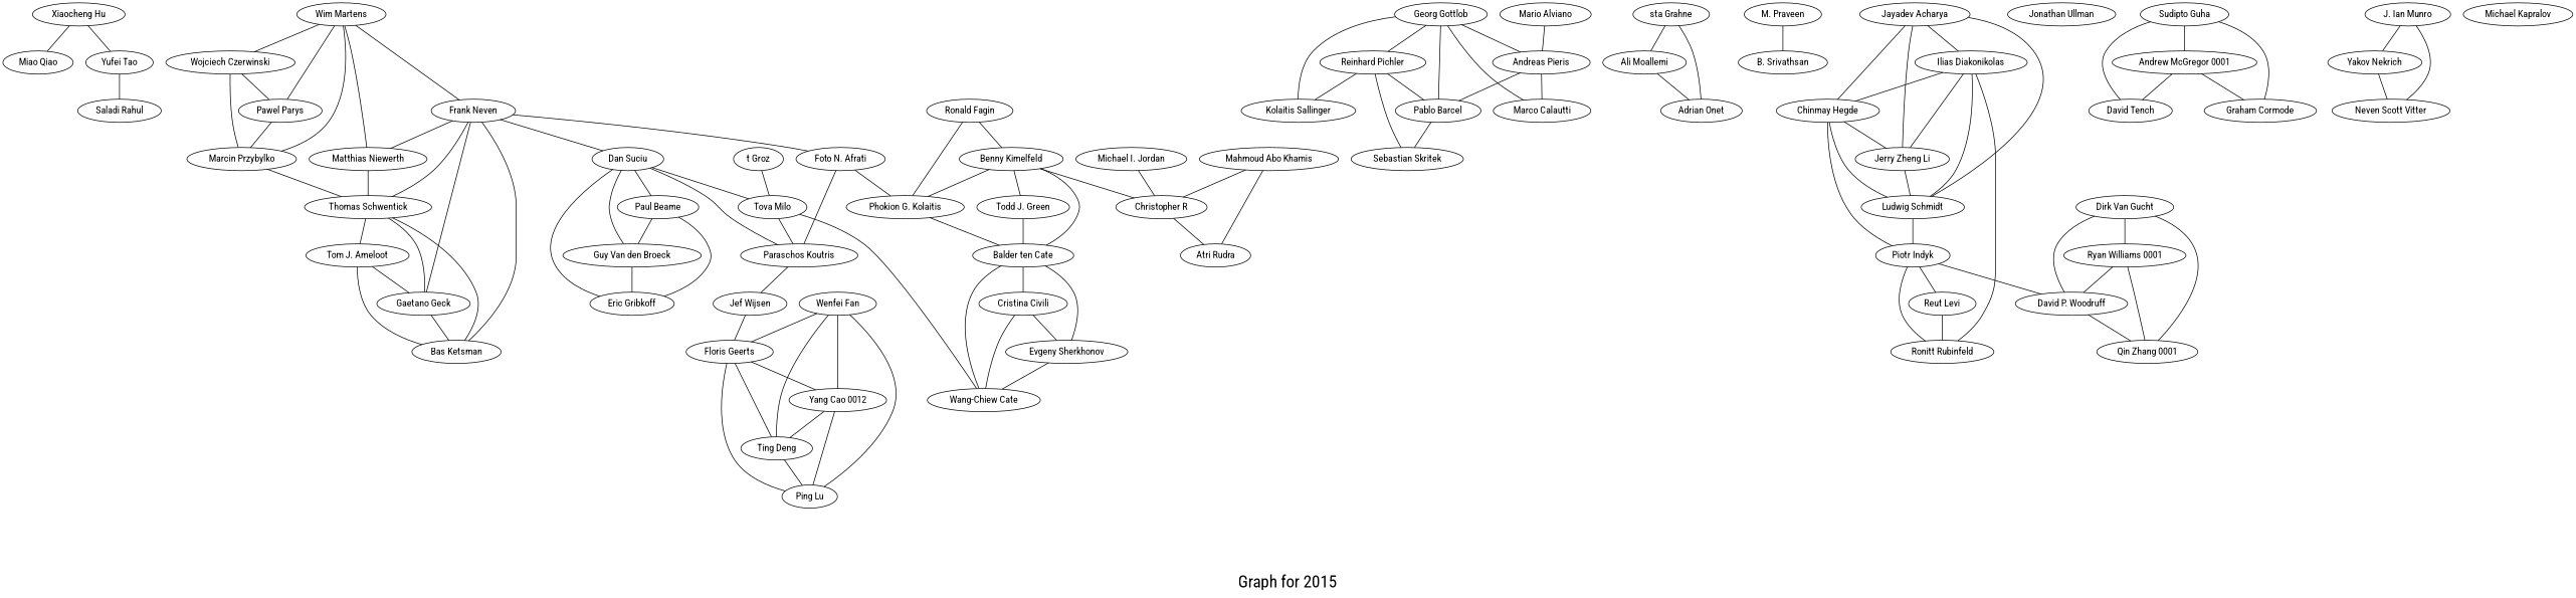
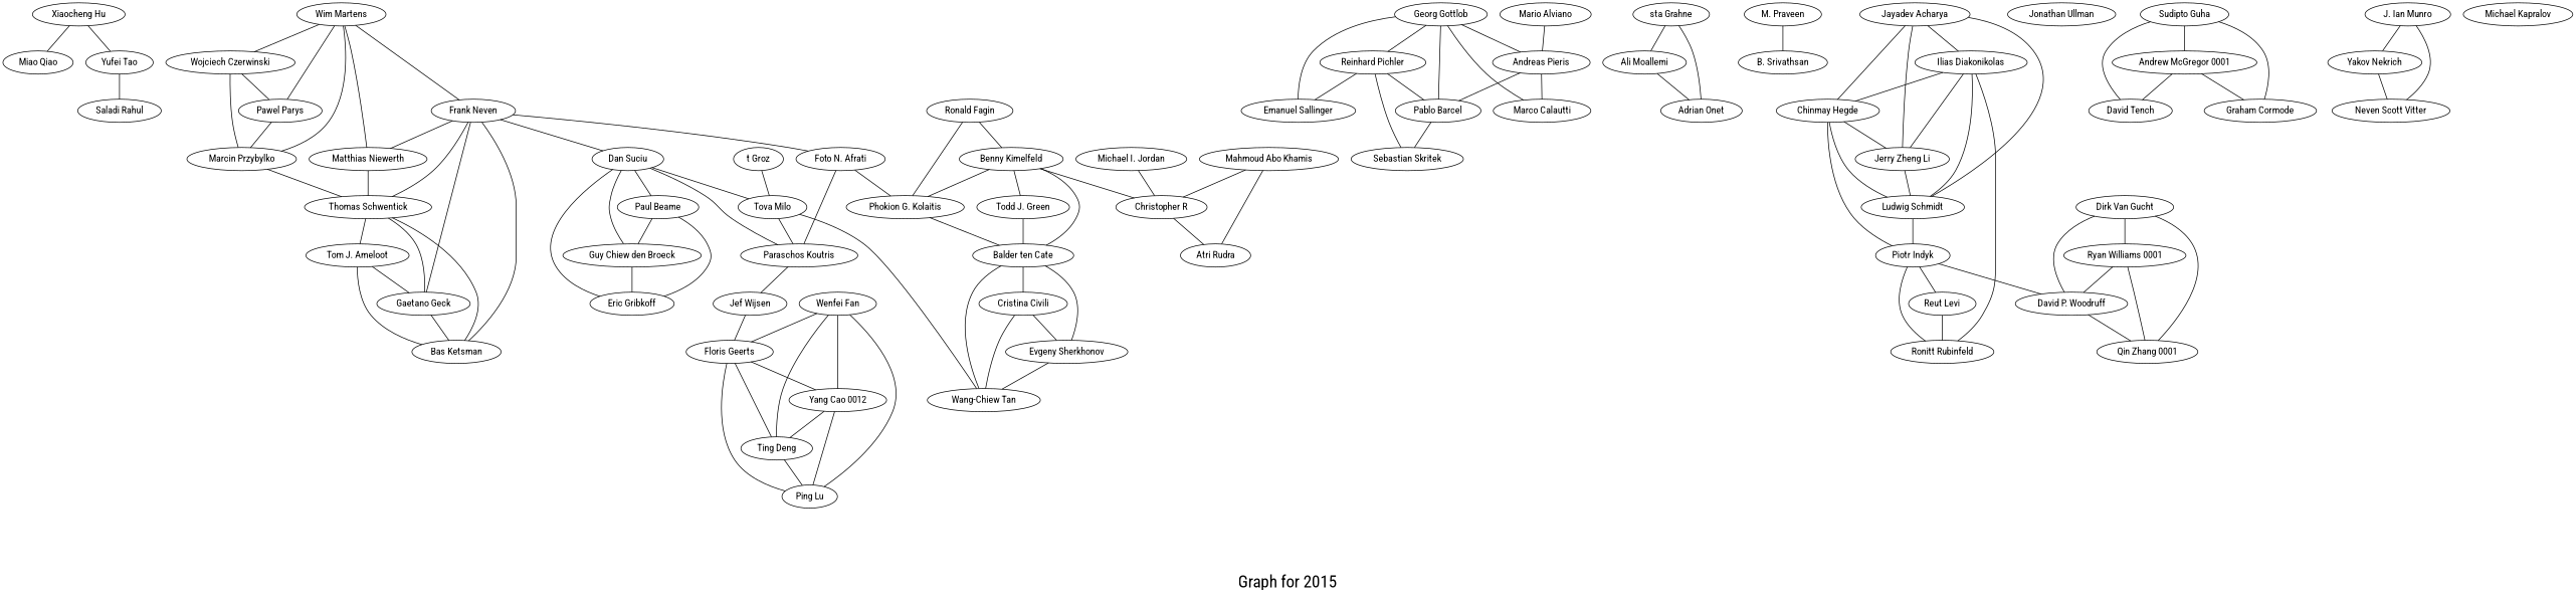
  graph {
    fontname="Roboto Condensed"
    fontsize=24
    label="\nGraph for 2015\n"
    splines=true
    node [fontname="Roboto Condensed" shape=ellipse]
    edge [fontname="Roboto Condensed"]
    n1 [height=0.3 label="Xiaocheng Hu" width=0.3]
    n2 [height=0.3 label="Miao Qiao" width=0.3]
    n3 [height=0.3 label="Yufei Tao" width=0.3]
    n4 [height=0.3 label="Saladi Rahul" width=0.3]
    n5 [height=0.3 label="Wim Martens" width=0.3]
    n6 [height=0.3 label="Frank Neven" width=0.3]
    n7 [height=0.3 label="Matthias Niewerth" width=0.3]
    n8 [height=0.3 label="Wojciech Czerwinski" width=0.3]
    n9 [height=0.3 label="Pawel Parys" width=0.3]
    n10 [height=0.3 label="Marcin Przybylko" width=0.3]
    n11 [height=0.3 label="Thomas Schwentick" width=0.3]
    n12 [height=0.3 label="Foto N. Afrati" width=0.3]
    n13 [height=0.3 label="Dan Suciu" width=0.3]
    n14 [height=0.3 label="Gaetano Geck" width=0.3]
    n15 [height=0.3 label="Bas Ketsman" width=0.3]
    n16 [height=0.3 label="Tom J. Ameloot" width=0.3]
    n17 [height=0.3 label="Phokion G. Kolaitis" width=0.3]
    n18 [height=0.3 label="Paraschos Koutris" width=0.3]
    n19 [height=0.3 label="Paul Beame" width=0.3]
-   n20 [height=0.3 label="Guy Van den Broeck" width=0.3]
+   n20 [height=0.3 label="Guy Chiew den Broeck" width=0.3]
    n21 [height=0.3 label="Eric Gribkoff" width=0.3]
    n22 [height=0.3 label="Tova Milo" width=0.3]
    n23 [height=0.3 label="Georg Gottlob" width=0.3]
    n24 [height=0.3 label="Reinhard Pichler" width=0.3]
-   n25 [height=0.3 label="Kolaitis Sallinger" width=0.3]
+   n25 [height=0.3 label="Emanuel Sallinger" width=0.3]
    n26 [height=0.3 label="Andreas Pieris" width=0.3]
    n27 [height=0.3 label="Pablo Barcel" width=0.3]
    n28 [height=0.3 label="Marco Calautti" width=0.3]
    n29 [height=0.3 label="Sebastian Skritek" width=0.3]
    n30 [height=0.3 label="Mario Alviano" width=0.3]
    n31 [height=0.3 label="sta Grahne" width=0.3]
    n32 [height=0.3 label="Ali Moallemi" width=0.3]
    n33 [height=0.3 label="Adrian Onet" width=0.3]
    n34 [height=0.3 label="Balder ten Cate" width=0.3]
    n35 [height=0.3 label="Jef Wijsen" width=0.3]
-   n36 [height=0.3 label="Wang-Chiew Cate" width=0.3]
+   n36 [height=0.3 label="Wang-Chiew Tan" width=0.3]
    n37 [height=0.3 label="Ronald Fagin" width=0.3]
    n38 [height=0.3 label="Benny Kimelfeld" width=0.3]
    n39 [height=0.3 label="Todd J. Green" width=0.3]
    n40 [height=0.3 label="Christopher R" width=0.3]
    n41 [height=0.3 label="Cristina Civili" width=0.3]
    n42 [height=0.3 label="Evgeny Sherkhonov" width=0.3]
    n43 [height=0.3 label="Atri Rudra" width=0.3]
    n44 [height=0.3 label="M. Praveen" width=0.3]
    n45 [height=0.3 label="B. Srivathsan" width=0.3]
    n46 [height=0.3 label="t Groz" width=0.3]
    n47 [height=0.3 label="Jayadev Acharya" width=0.3]
    n48 [height=0.3 label="Ilias Diakonikolas" width=0.3]
    n49 [height=0.3 label="Chinmay Hegde" width=0.3]
    n50 [height=0.3 label="Jerry Zheng Li" width=0.3]
    n51 [height=0.3 label="Ludwig Schmidt" width=0.3]
    n52 [height=0.3 label="Ronitt Rubinfeld" width=0.3]
    n53 [height=0.3 label="Piotr Indyk" width=0.3]
    n54 [height=0.3 label="Reut Levi" width=0.3]
    n55 [height=0.3 label="David P. Woodruff" width=0.3]
    n56 [height=0.3 label="Jonathan Ullman" width=0.3]
    n57 [height=0.3 label="Floris Geerts" width=0.3]
    n58 [height=0.3 label="Yang Cao 0012" width=0.3]
    n59 [height=0.3 label="Ting Deng" width=0.3]
    n60 [height=0.3 label="Ping Lu" width=0.3]
    n61 [height=0.3 label="Sudipto Guha" width=0.3]
    n62 [height=0.3 label="Andrew McGregor 0001" width=0.3]
    n63 [height=0.3 label="David Tench" width=0.3]
    n64 [height=0.3 label="Graham Cormode" width=0.3]
    n65 [height=0.3 label="Wenfei Fan" width=0.3]
    n66 [height=0.3 label="Michael I. Jordan" width=0.3]
    n67 [height=0.3 label="Qin Zhang 0001" width=0.3]
    n68 [height=0.3 label="Dirk Van Gucht" width=0.3]
    n69 [height=0.3 label="Ryan Williams 0001" width=0.3]
    n70 [height=0.3 label="J. Ian Munro" width=0.3]
    n71 [height=0.3 label="Yakov Nekrich" width=0.3]
    n72 [height=0.3 label="Neven Scott Vitter" width=0.3]
    n73 [height=0.3 label="Michael Kapralov" width=0.3]
    n74 [height=0.3 label="Mahmoud Abo Khamis" width=0.3]
    n1 -- n2
    n1 -- n3
    n3 -- n4
    n5 -- n6
    n5 -- n7
    n5 -- n8
    n5 -- n9
    n5 -- n10
    n6 -- n7
    n6 -- n11
    n6 -- n12
    n6 -- n13
    n6 -- n14
    n6 -- n15
    n7 -- n11
    n8 -- n9
    n8 -- n10
    n9 -- n10
    n10 -- n11
    n11 -- n14
    n11 -- n15
    n11 -- n16
    n12 -- n17
    n12 -- n18
    n13 -- n18
    n13 -- n19
    n13 -- n20
    n13 -- n21
    n13 -- n22
    n14 -- n15
    n16 -- n14
    n16 -- n15
    n17 -- n34
    n18 -- n35
    n19 -- n20
    n19 -- n21
    n20 -- n21
    n22 -- n18
    n22 -- n36
    n23 -- n24
    n23 -- n25
    n23 -- n26
    n23 -- n27
    n23 -- n28
    n24 -- n25
    n24 -- n27
    n24 -- n29
    n26 -- n27
    n26 -- n28
    n27 -- n29
    n30 -- n26
    n31 -- n32
    n31 -- n33
    n32 -- n33
    n34 -- n36
    n34 -- n41
    n34 -- n42
    n35 -- n57
    n37 -- n17
    n37 -- n38
    n38 -- n17
    n38 -- n34
    n38 -- n39
    n38 -- n40
    n39 -- n34
    n40 -- n43
    n41 -- n36
    n41 -- n42
    n42 -- n36
    n44 -- n45
    n46 -- n22
    n47 -- n48
    n47 -- n49
    n47 -- n50
    n47 -- n51
    n48 -- n49
    n48 -- n50
    n48 -- n51
    n48 -- n52
    n49 -- n50
    n49 -- n51
    n49 -- n53
    n50 -- n51
    n51 -- n53
    n53 -- n52
    n53 -- n54
    n53 -- n55
    n54 -- n52
    n55 -- n67
    n57 -- n58
    n57 -- n59
    n57 -- n60
    n58 -- n59
    n58 -- n60
    n59 -- n60
    n61 -- n62
    n61 -- n63
    n61 -- n64
    n62 -- n63
    n62 -- n64
    n65 -- n57
    n65 -- n58
    n65 -- n59
    n65 -- n60
    n66 -- n40
    n68 -- n55
    n68 -- n67
    n68 -- n69
    n69 -- n55
    n69 -- n67
    n70 -- n71
    n70 -- n72
    n71 -- n72
    n74 -- n40
    n74 -- n43
  }
